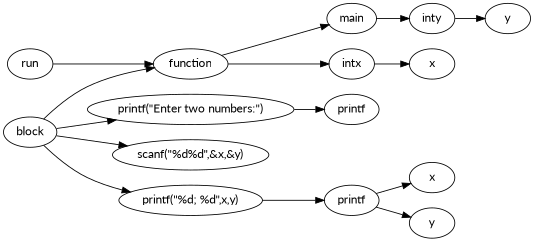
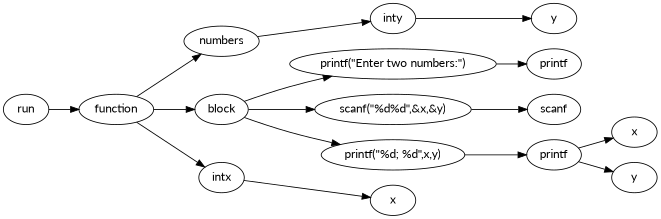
  digraph {
    fontname=Lato
    rankdir=LR
    node [fontname=Lato]
    edge [fontname=Lato]
    n1 [label=run]
    n2 [label=function]
-   n3 [label=main]
+   n3 [label=numbers]
    n4 [label=block]
    n5 [label=intx]
    n6 [label=inty]
    n7 [label="printf(\"Enter two numbers:\")"]
    n8 [label="scanf(\"%d%d\",&x,&y)"]
    n9 [label="printf(\"%d; %d\",x,y)"]
    n10 [label=x]
    n11 [label=y]
    n12 [label=printf]
+   n13 [label=scanf]
    n14 [label=printf]
    n15 [label=x]
    n16 [label=y]
    n1 -> n2
    n2 -> n3
-   n4 -> n2
+   n2 -> n4
    n2 -> n5
    n3 -> n6
    n4 -> n7
    n4 -> n8
    n4 -> n9
    n5 -> n10
    n6 -> n11
    n7 -> n12
+   n8 -> n13
    n9 -> n14
    n14 -> n15
    n14 -> n16
  }
